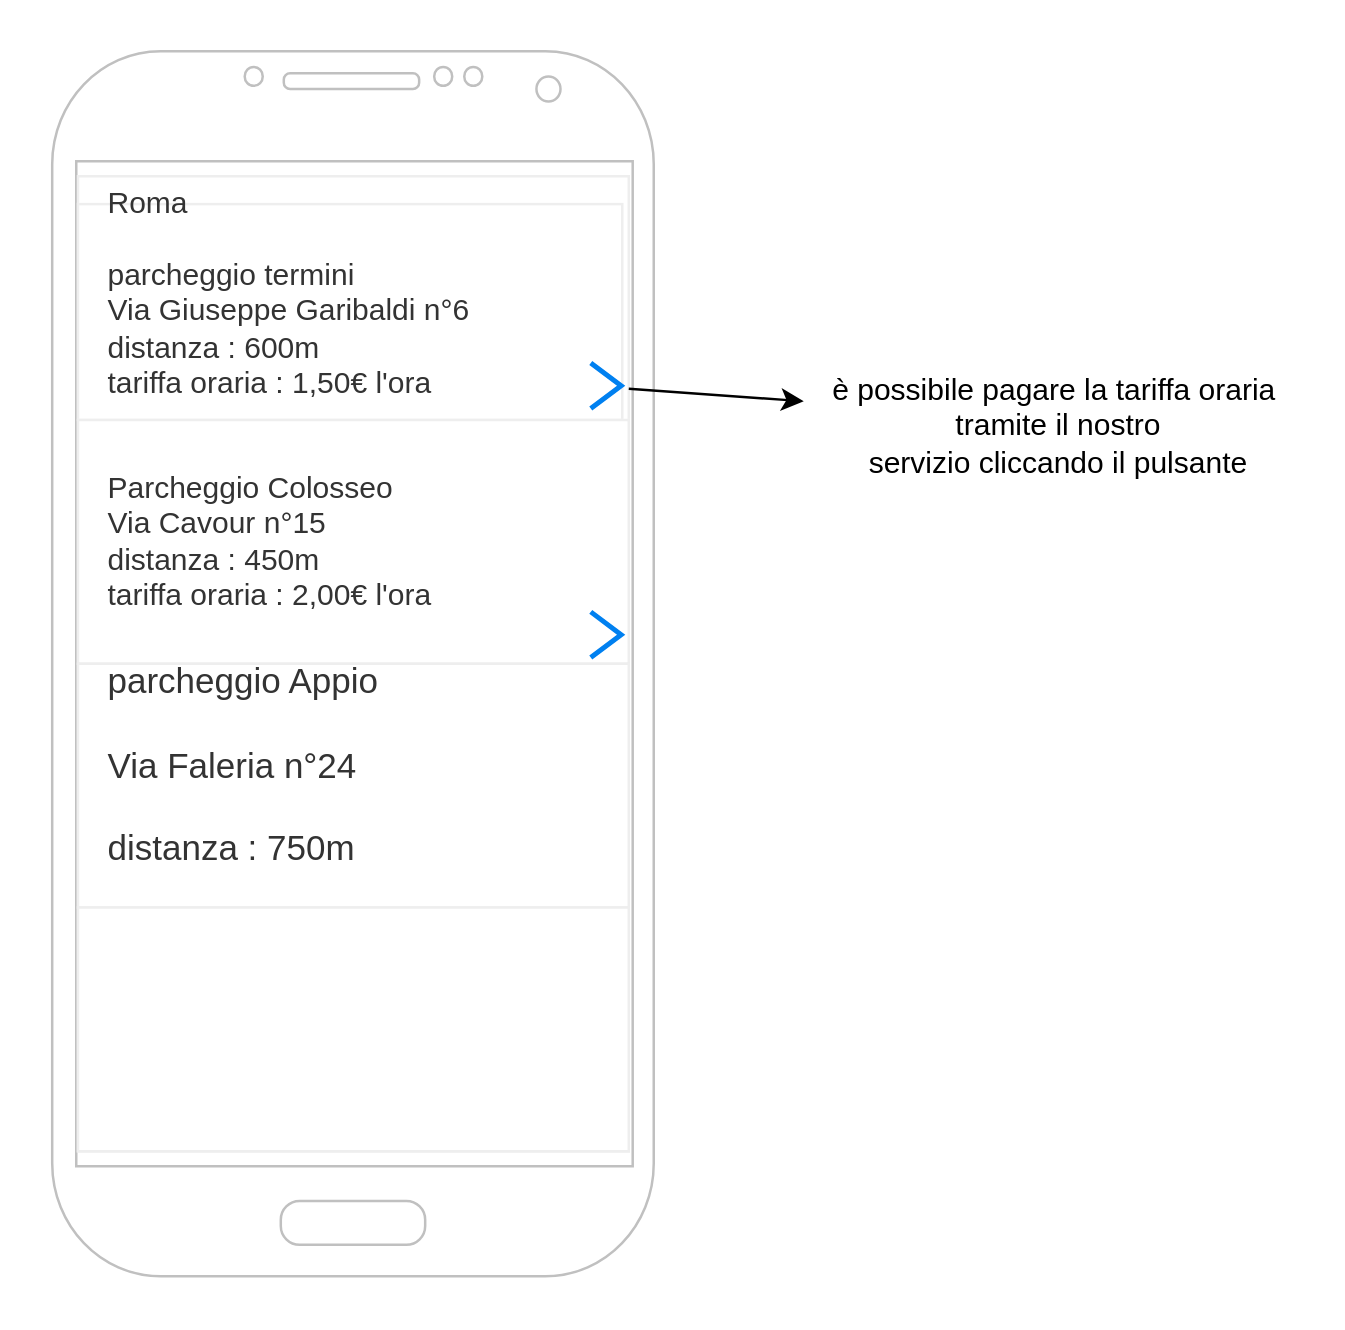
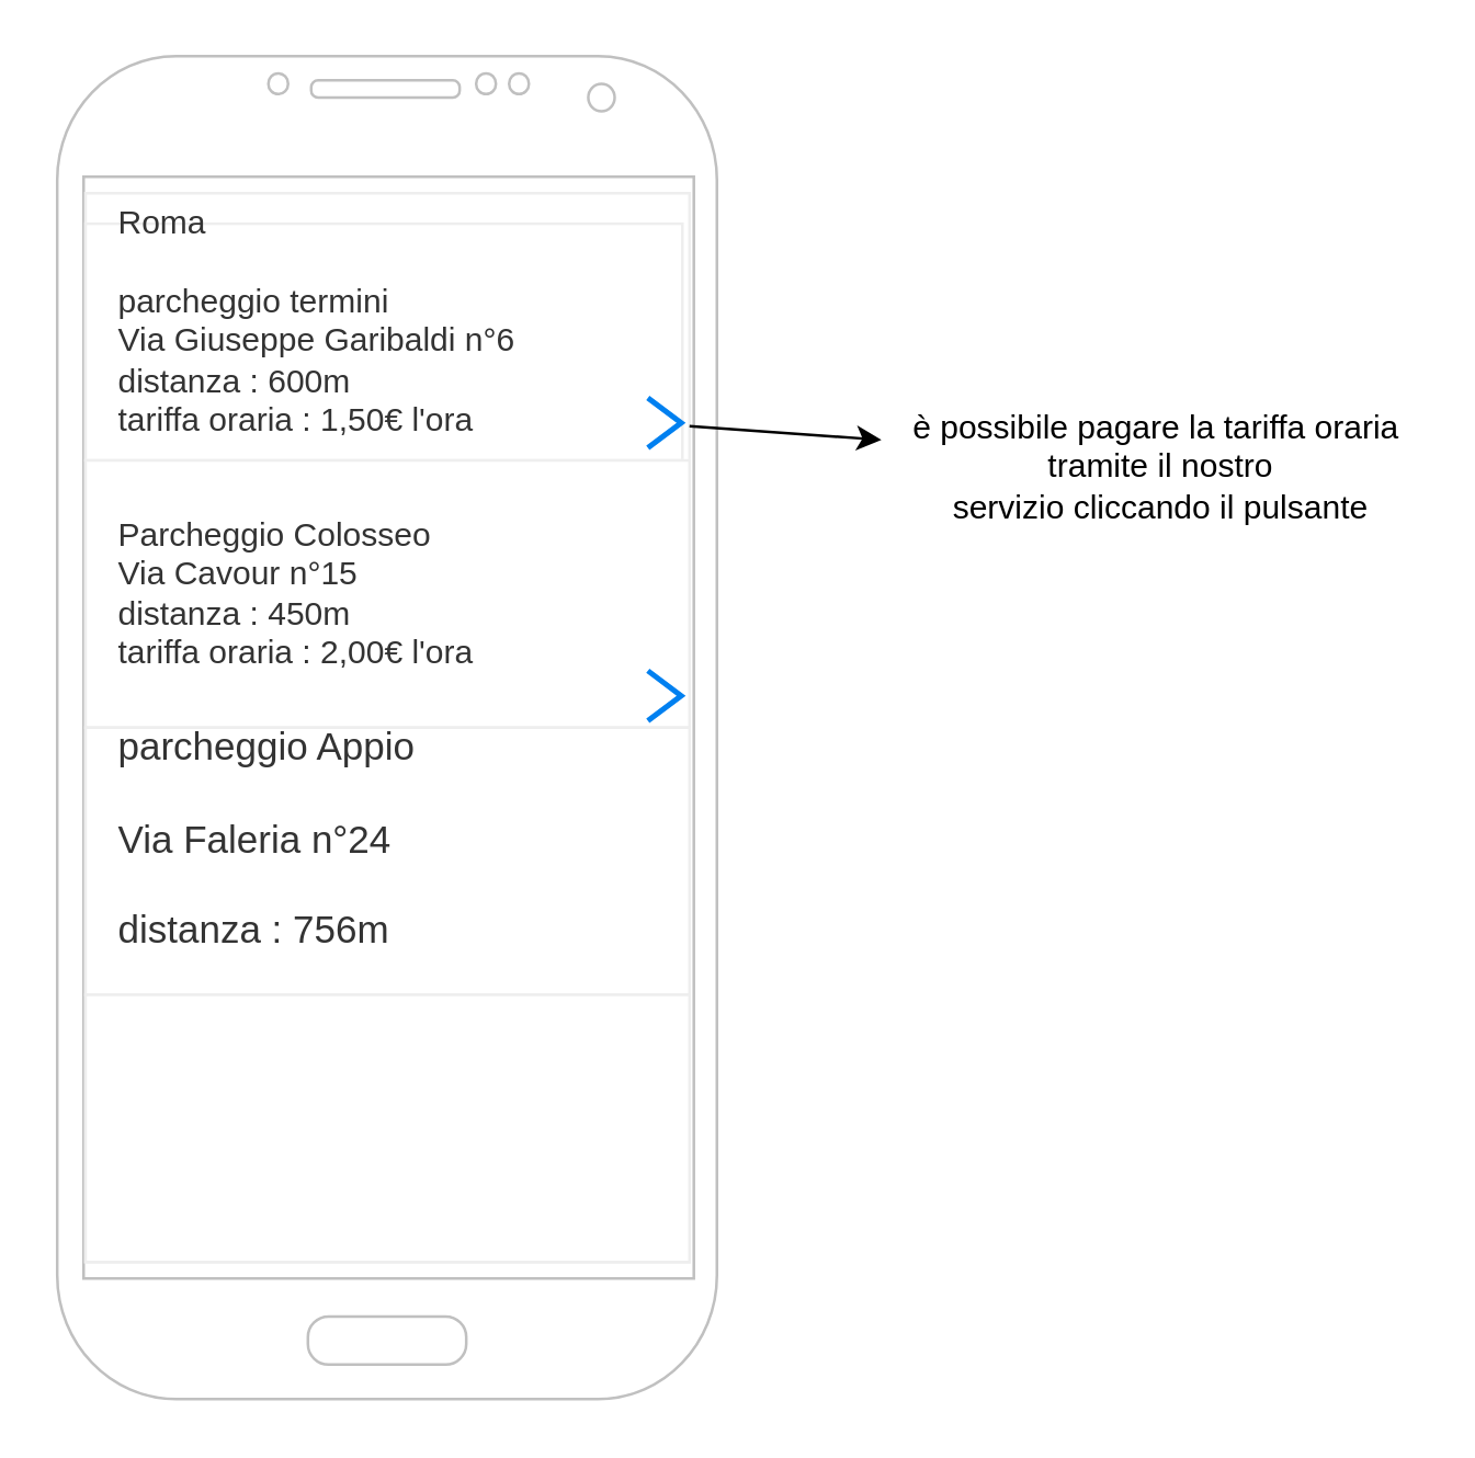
  <mxCell id="0" />
  <mxCell id="1" parent="0" />
  <mxCell id="2" value="" style="verticalLabelPosition=bottom;verticalAlign=top;html=1;shadow=0;dashed=0;strokeWidth=1;shape=mxgraph.android.phone2;strokeColor=#c0c0c0;" vertex="1" parent="1"><mxGeometry x="20.38" width="240.62" height="490" as="geometry" y="20" /></mxCell>
  <mxCell id="3" value="" style="strokeWidth=1;html=1;shadow=0;dashed=0;shape=mxgraph.android.rrect;rSize=0;strokeColor=#eeeeee;fillColor=#ffffff;gradientColor=none;" vertex="1" parent="1"><mxGeometry x="30.69" y="70" width="220.31" height="390" as="geometry" /></mxCell>
  <mxCell id="4" value="&lt;font style=&quot;font-size: 12px&quot;&gt;Roma&lt;br&gt;&lt;br&gt;parcheggio termini&lt;br&gt;Via Giuseppe Garibaldi n°6&lt;br&gt;distanza : 600m&lt;br&gt;tariffa oraria : 1,50€ l'ora&amp;nbsp;&lt;br&gt;&lt;br&gt;&lt;/font&gt;" style="strokeColor=inherit;fillColor=inherit;gradientColor=inherit;strokeWidth=1;html=1;shadow=0;dashed=0;shape=mxgraph.android.rrect;rSize=0;align=left;spacingLeft=10;fontSize=8;fontColor=#333333;" vertex="1" parent="3"><mxGeometry y="11.143" width="217.718" height="86.357" as="geometry" /></mxCell>
  <mxCell id="5" value="&lt;font style=&quot;font-size: 12px&quot;&gt;Parcheggio Colosseo&lt;br&gt;Via Cavour n°15&lt;br&gt;distanza : 450m&lt;br&gt;tariffa oraria : 2,00€ l'ora&lt;br&gt;&lt;/font&gt;" style="strokeColor=inherit;fillColor=inherit;gradientColor=inherit;strokeWidth=1;html=1;shadow=0;dashed=0;shape=mxgraph.android.rrect;rSize=0;align=left;spacingLeft=10;fontSize=8;fontColor=#333333;" vertex="1" parent="3"><mxGeometry y="97.5" width="220.31" height="97.5" as="geometry" /></mxCell>
- <mxCell id="6" value="&lt;font style=&quot;font-size: 14px&quot;&gt;parcheggio Appio&lt;br&gt;&lt;br&gt;Via Faleria n°24&lt;br&gt;&lt;br&gt;distanza : 750m&lt;br&gt;&lt;br&gt;&lt;/font&gt;" style="strokeColor=inherit;fillColor=inherit;gradientColor=inherit;strokeWidth=1;html=1;shadow=0;dashed=0;shape=mxgraph.android.rrect;rSize=0;align=left;spacingLeft=10;fontSize=8;fontColor=#333333;" vertex="1" parent="3"><mxGeometry y="195.0" width="220.31" height="97.5" as="geometry" /></mxCell>
+ <mxCell id="6" value="&lt;font style=&quot;font-size: 14px&quot;&gt;parcheggio Appio&lt;br&gt;&lt;br&gt;Via Faleria n°24&lt;br&gt;&lt;br&gt;distanza : 756m&lt;br&gt;&lt;br&gt;&lt;/font&gt;" style="strokeColor=inherit;fillColor=inherit;gradientColor=inherit;strokeWidth=1;html=1;shadow=0;dashed=0;shape=mxgraph.android.rrect;rSize=0;align=left;spacingLeft=10;fontSize=8;fontColor=#333333;" vertex="1" parent="3"><mxGeometry y="195.0" width="220.31" height="97.5" as="geometry" /></mxCell>
  <mxCell id="7" value="&lt;font style=&quot;font-size: 14px&quot;&gt;&lt;br&gt;&lt;/font&gt;" style="strokeColor=inherit;fillColor=inherit;gradientColor=inherit;strokeWidth=1;html=1;shadow=0;dashed=0;shape=mxgraph.android.rrect;rSize=0;align=left;spacingLeft=10;fontSize=8;fontColor=#333333;" vertex="1" parent="3"><mxGeometry y="292.5" width="220.31" height="97.5" as="geometry" /></mxCell>
  <mxCell id="8" value="" style="html=1;verticalLabelPosition=bottom;labelBackgroundColor=#ffffff;verticalAlign=top;shadow=0;dashed=0;strokeWidth=2;shape=mxgraph.ios7.misc.right;strokeColor=#0080f0;" vertex="1" parent="3"><mxGeometry x="205.116" y="74.681" width="12.155" height="18.255" as="geometry" /></mxCell>
  <mxCell id="9" value="" style="html=1;verticalLabelPosition=bottom;labelBackgroundColor=#ffffff;verticalAlign=top;shadow=0;dashed=0;strokeWidth=2;shape=mxgraph.ios7.misc.right;strokeColor=#0080f0;" vertex="1" parent="3"><mxGeometry x="205.116" y="174.255" width="12.155" height="18.255" as="geometry" /></mxCell>
  <mxCell id="10" value="è possibile pagare la tariffa oraria&lt;br&gt;&amp;nbsp;tramite il nostro&lt;br&gt;&amp;nbsp;servizio cliccando il pulsante" style="text;html=1;align=center;verticalAlign=middle;resizable=0;points=[];autosize=1;" vertex="1" parent="1"><mxGeometry x="326" y="145" width="190" height="50" as="geometry" /></mxCell>
  <mxCell id="11" value="" style="endArrow=classic;html=1;" edge="1" parent="1"><mxGeometry width="50" height="50" relative="1" as="geometry"><mxPoint x="251" y="155" as="sourcePoint" /><mxPoint x="321" y="160" as="targetPoint" /></mxGeometry></mxCell>
